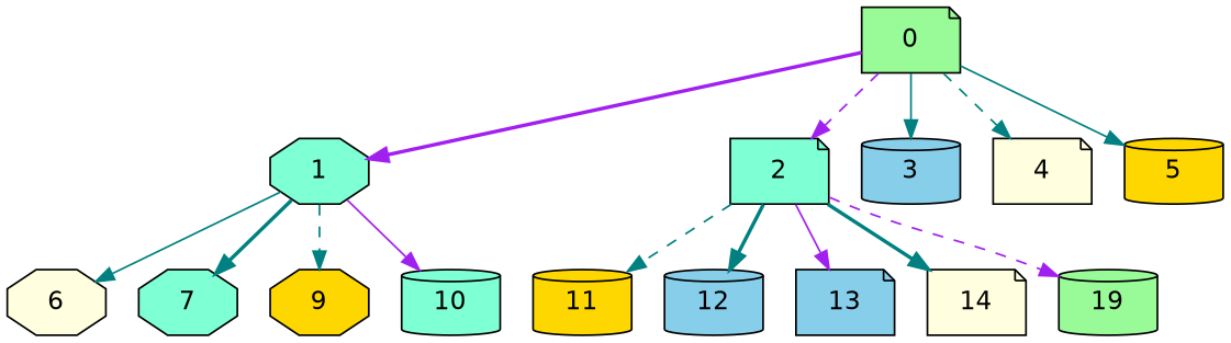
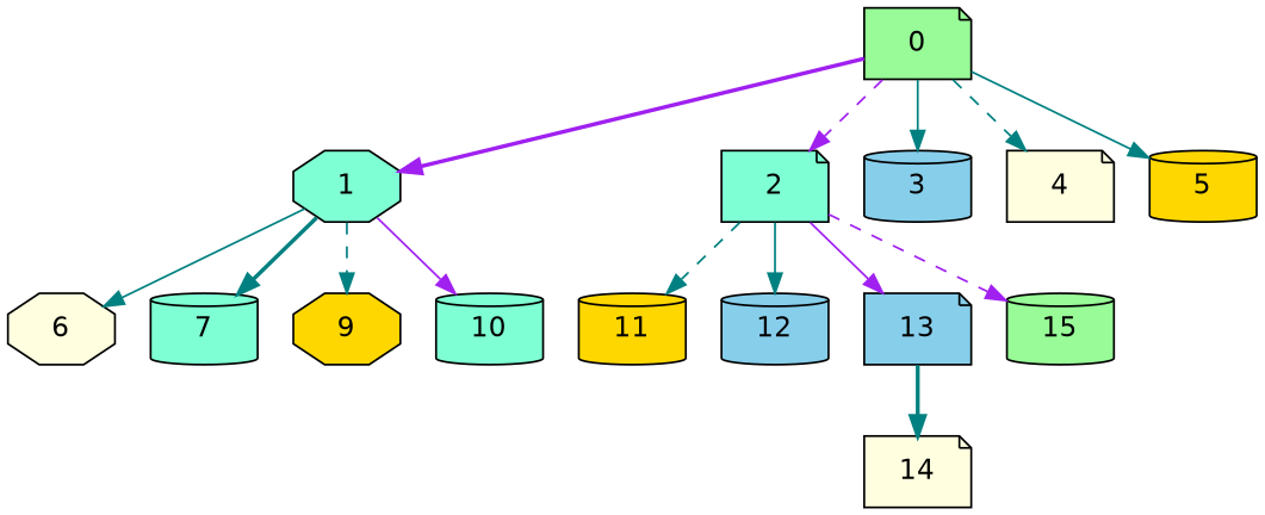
  digraph {
    fontname="DejaVu Sans"
    node [fillcolor=aquamarine fontname="DejaVu Sans" shape=cylinder style=filled]
    edge [color=teal fontname="DejaVu Sans" style=dashed]
    0 [fillcolor=palegreen shape=note]
    1 [shape=octagon]
    2 [shape=note]
    3 [fillcolor=skyblue]
    4 [fillcolor=lightyellow shape=note]
    5 [fillcolor=gold]
    6 [fillcolor=lightyellow shape=octagon]
-   7 [shape=octagon]
+   7
    9 [fillcolor=gold shape=octagon]
    10
    11 [fillcolor=gold]
    12 [fillcolor=skyblue]
    13 [fillcolor=skyblue shape=note]
    14 [fillcolor=lightyellow shape=note]
-   15 [fillcolor=palegreen label=19]
+   15 [fillcolor=palegreen]
    0 -> 1 [color=purple style=bold]
    0 -> 2 [color=purple]
    0 -> 3 [style=solid]
    0 -> 4
    0 -> 5 [style=solid]
    1 -> 6 [style=solid]
    1 -> 7 [style=bold]
    1 -> 9
    1 -> 10 [color=purple style=solid]
    2 -> 11
-   2 -> 12 [style=bold]
+   2 -> 12 [style=solid]
    2 -> 13 [color=purple style=solid]
-   2 -> 14 [style=bold]
+   13 -> 14 [style=bold]
    2 -> 15 [color=purple]
  }
